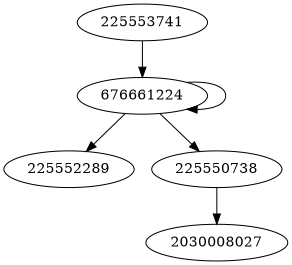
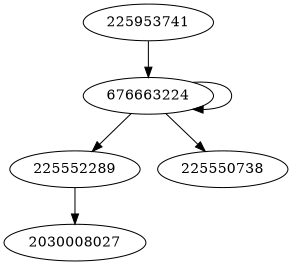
  digraph {
    225552289
    2030008027
-   676661224
+   676661224 [label=676663224]
    225550738
-   225553741
-   225550738 -> 2030008027
+   225553741 [label=225953741]
+   225552289 -> 2030008027
    676661224 -> 225552289
    676661224 -> 676661224
    676661224 -> 225550738
    225553741 -> 676661224
  }
